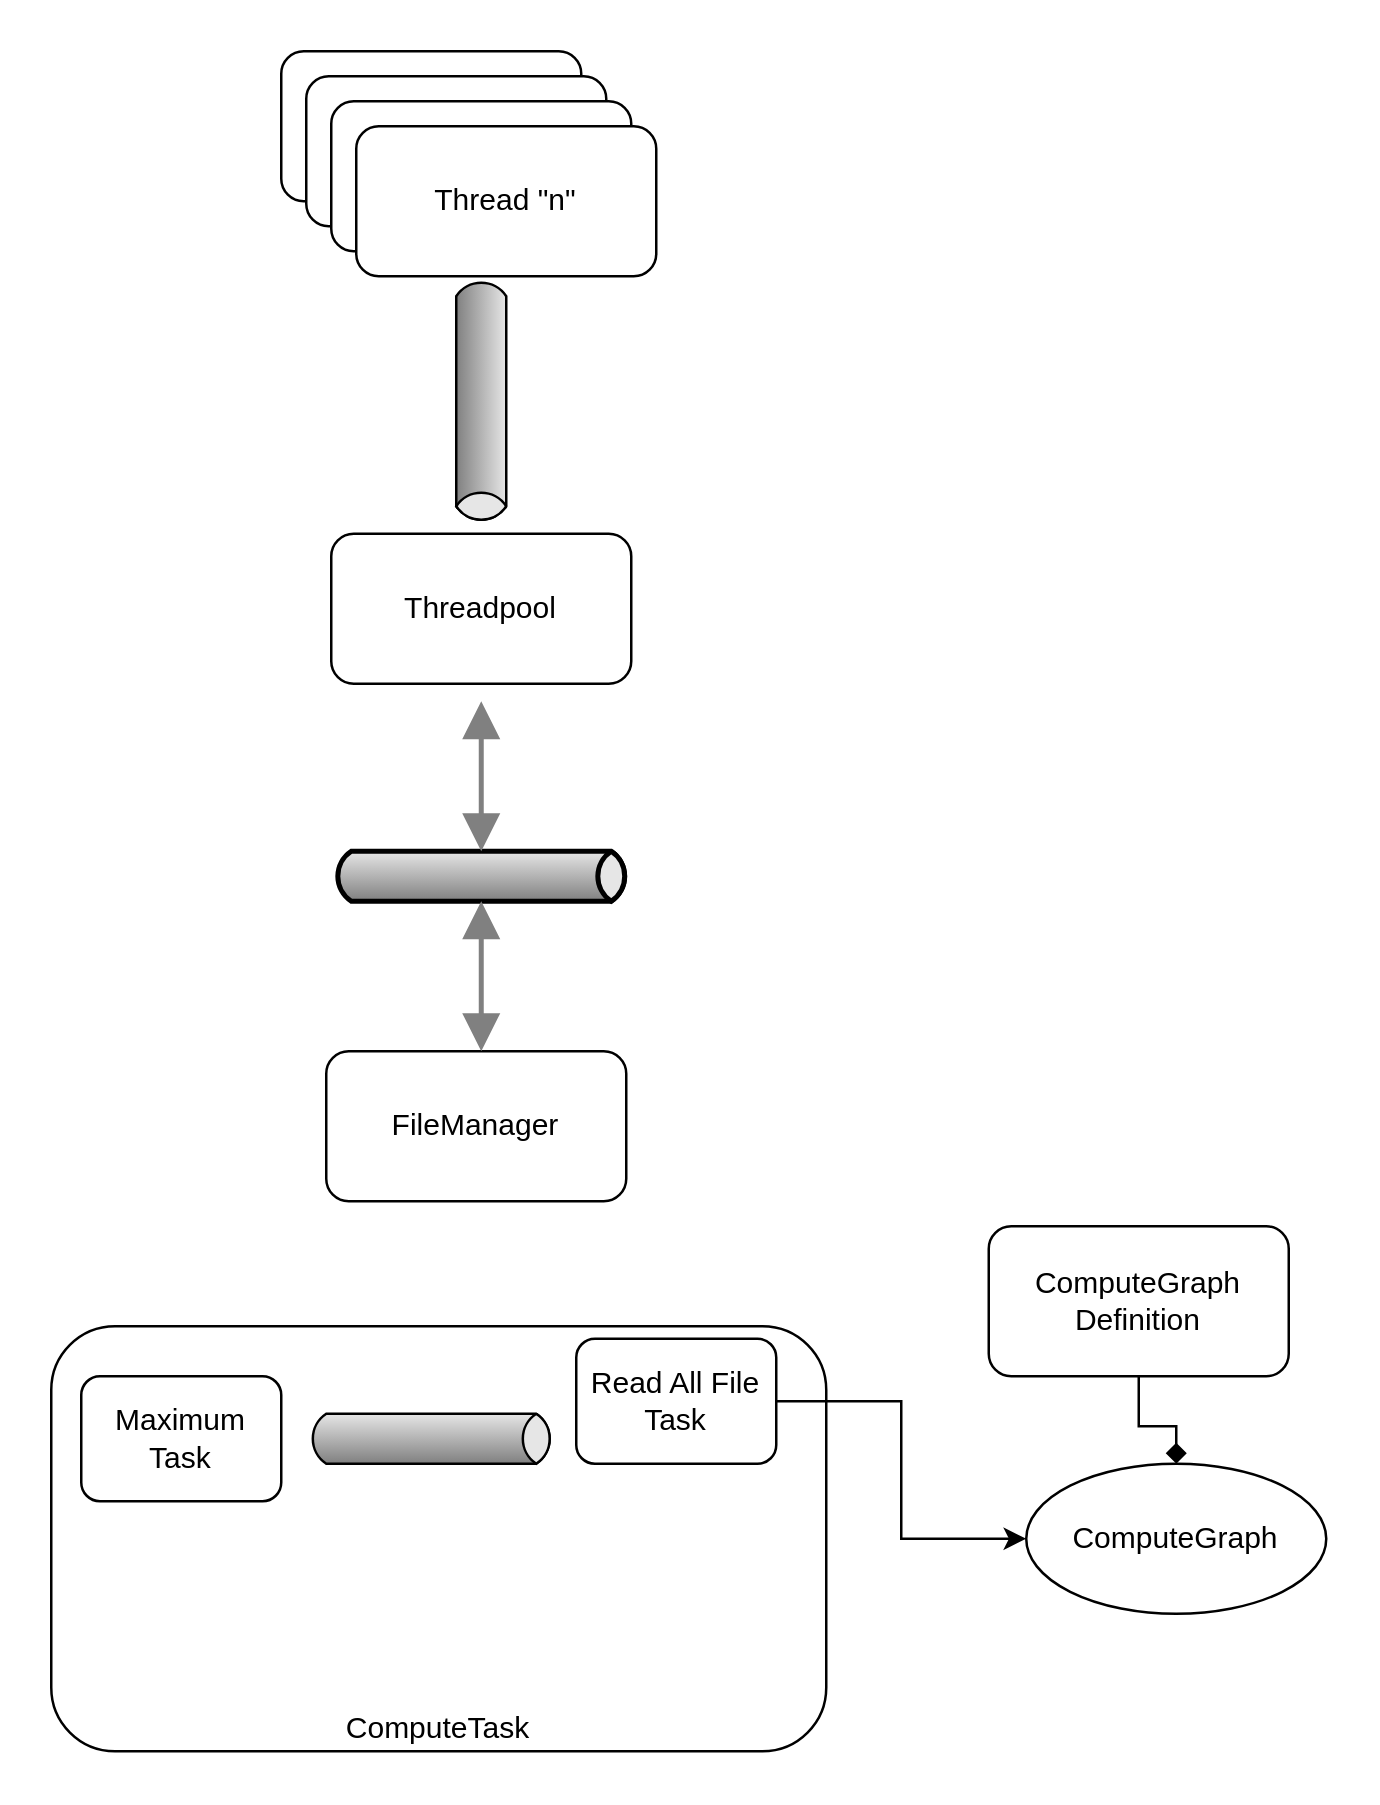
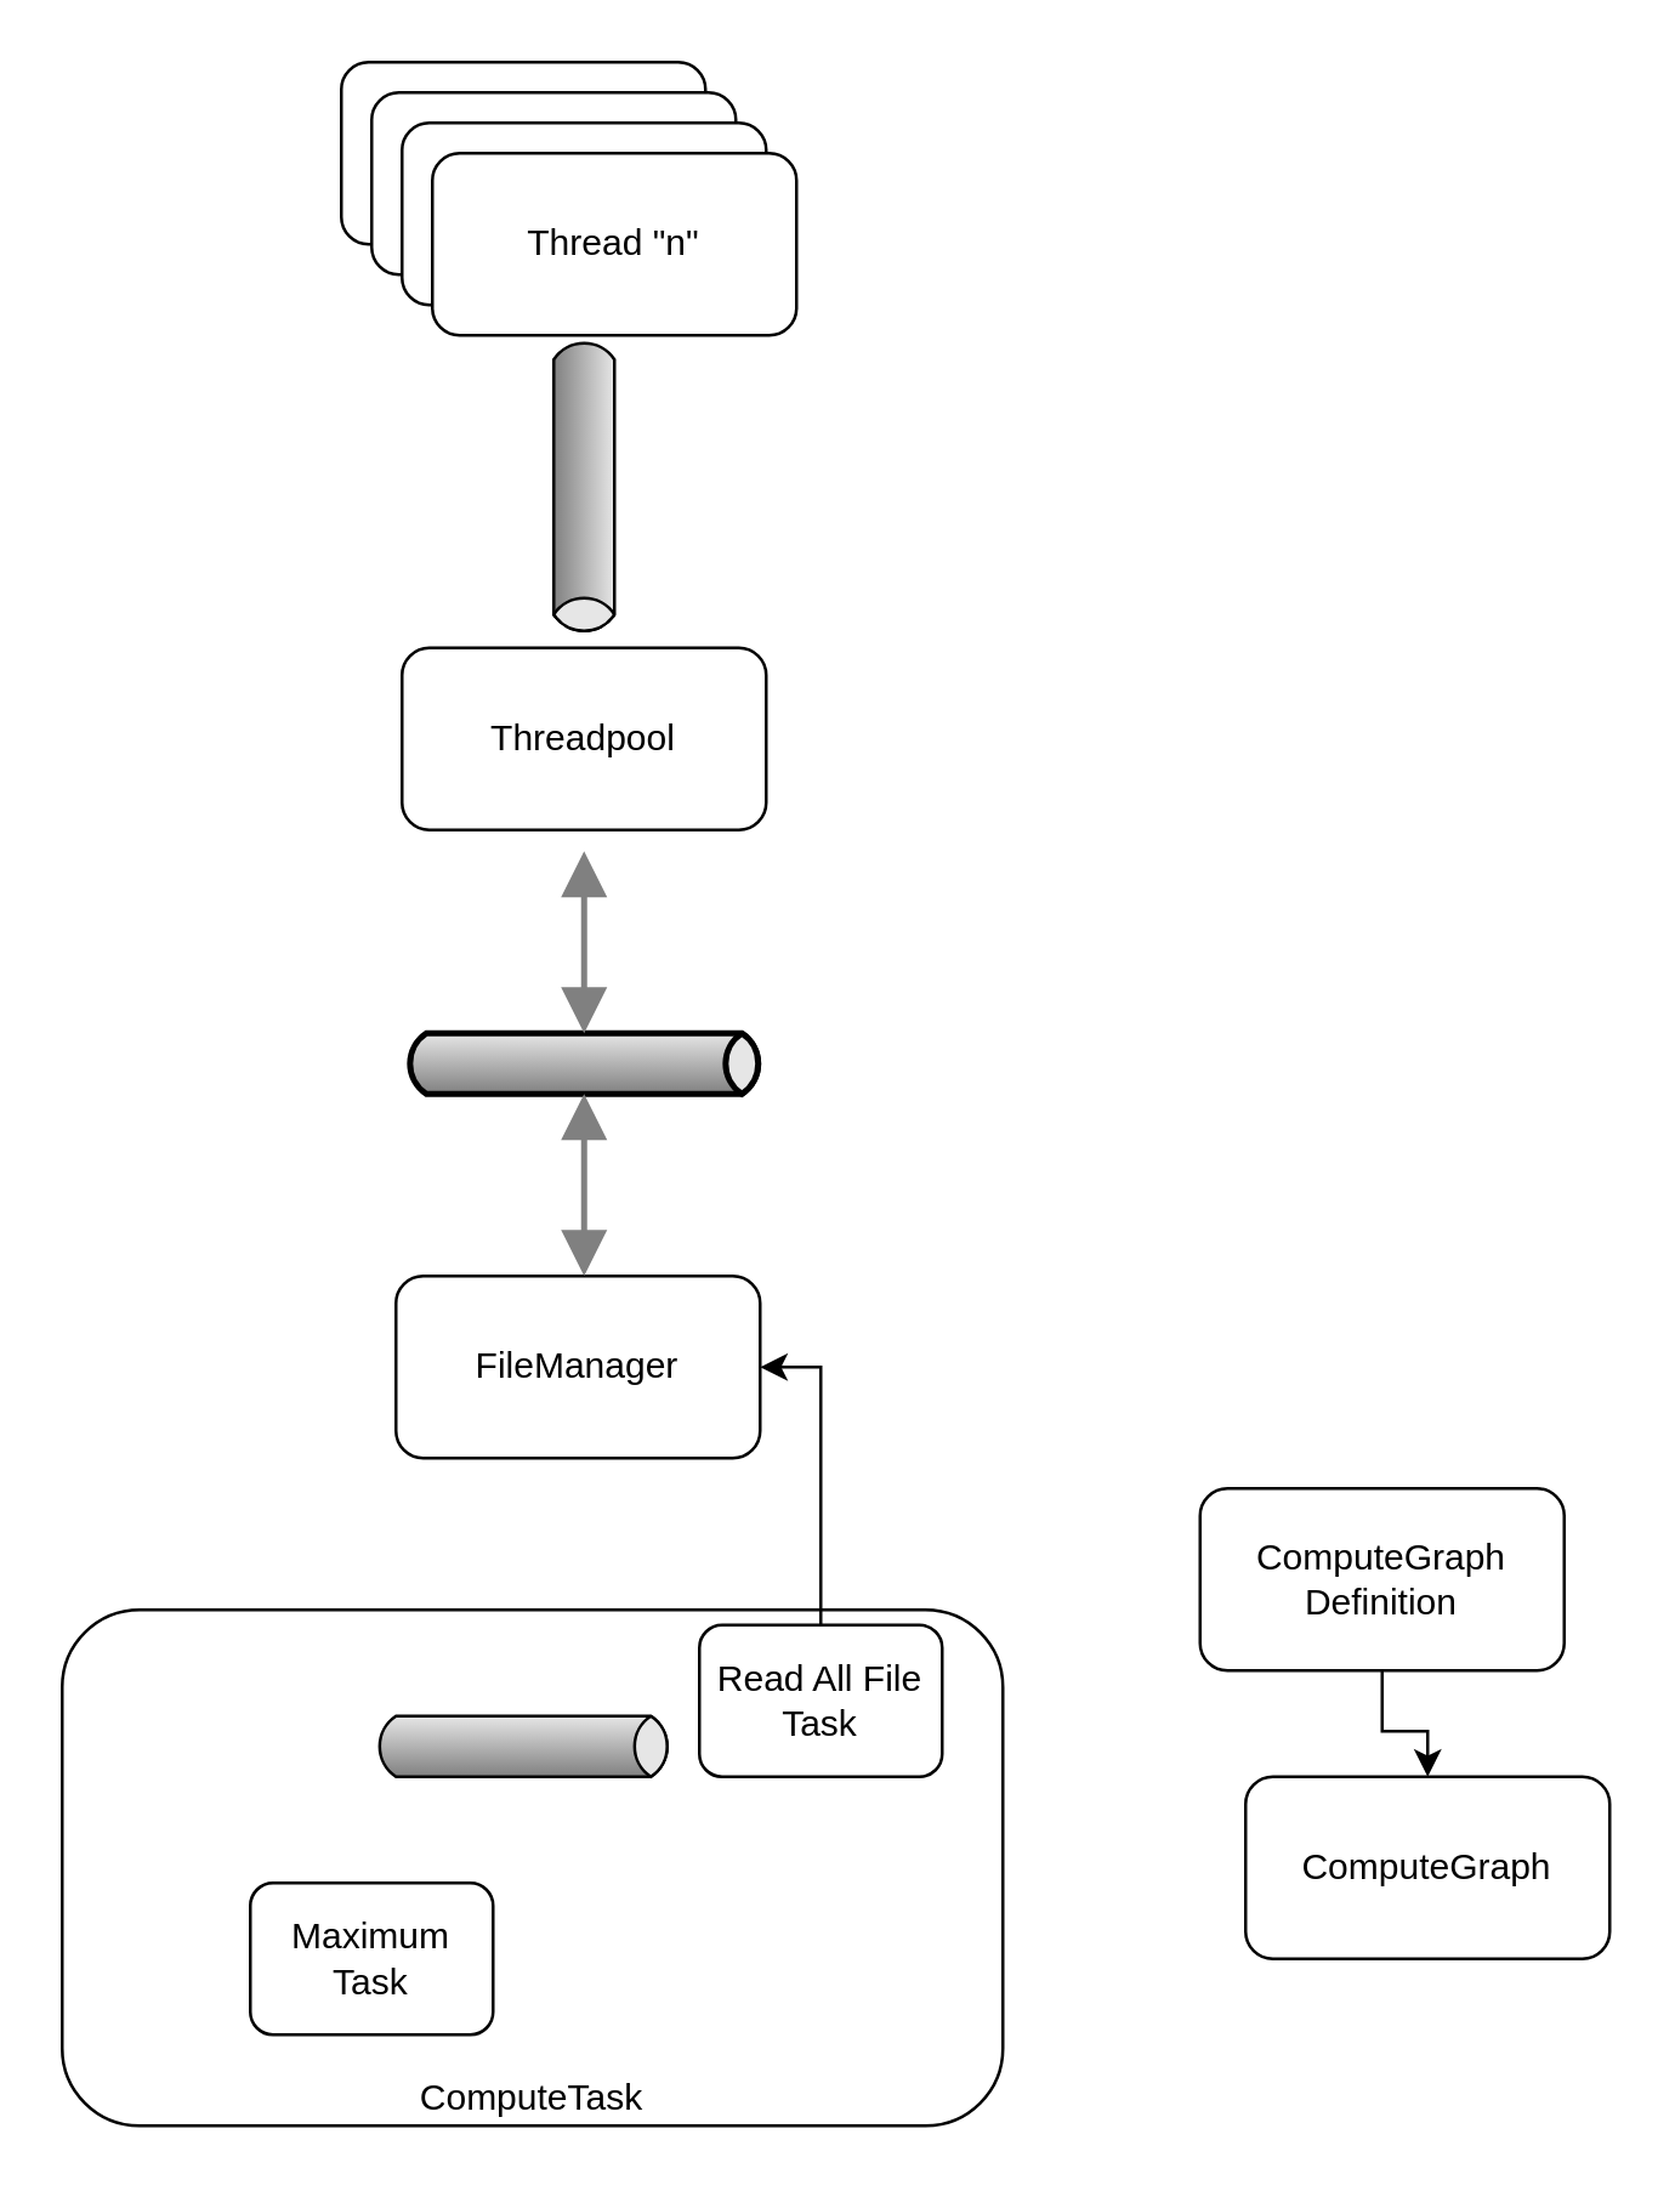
  <mxCell id="0" />
  <mxCell id="1" parent="0" />
  <mxCell id="2" value="" style="strokeWidth=1;outlineConnect=0;dashed=0;align=center;html=1;fontSize=8;shape=mxgraph.eip.messageChannel;verticalLabelPosition=bottom;labelBackgroundColor=#ffffff;verticalAlign=top;rotation=90;" vertex="1" parent="1"><mxGeometry x="142" y="150" width="100" height="20" as="geometry" /></mxCell>
  <mxCell id="3" value="Threadpool" style="rounded=1;whiteSpace=wrap;html=1;" vertex="1" parent="1"><mxGeometry x="132" y="213" width="120" height="60" as="geometry" /></mxCell>
  <mxCell id="4" value="Thread 1" style="rounded=1;whiteSpace=wrap;html=1;" vertex="1" parent="1"><mxGeometry x="112" y="20" width="120" height="60" as="geometry" /></mxCell>
  <mxCell id="5" value="Thread 1" style="rounded=1;whiteSpace=wrap;html=1;" vertex="1" parent="1"><mxGeometry x="122" y="30" width="120" height="60" as="geometry" /></mxCell>
  <mxCell id="6" value="Thread 1" style="rounded=1;whiteSpace=wrap;html=1;" vertex="1" parent="1"><mxGeometry x="132" y="40" width="120" height="60" as="geometry" /></mxCell>
  <mxCell id="7" value="Thread &quot;n&quot;" style="rounded=1;whiteSpace=wrap;html=1;" vertex="1" parent="1"><mxGeometry x="142" y="50" width="120" height="60" as="geometry" /></mxCell>
  <mxCell id="8" value="FileManager" style="rounded=1;whiteSpace=wrap;html=1;" vertex="1" parent="1"><mxGeometry x="130" y="420" width="120" height="60" as="geometry" /></mxCell>
- <mxCell id="9" value="ComputeGraph" style="ellipse;whiteSpace=wrap;html=1;" vertex="1" parent="1"><mxGeometry x="410" y="585" width="120" height="60" as="geometry" /></mxCell>
+ <mxCell id="9" value="ComputeGraph" style="rounded=1;whiteSpace=wrap;html=1;" vertex="1" parent="1"><mxGeometry x="410" y="585" width="120" height="60" as="geometry" /></mxCell>
  <mxCell id="10" value="ComputeTask" style="rounded=1;whiteSpace=wrap;html=1;verticalAlign=bottom;" vertex="1" parent="1"><mxGeometry x="20" y="530" width="310" height="170" as="geometry" /></mxCell>
- <mxCell id="11" style="edgeStyle=orthogonalEdgeStyle;rounded=0;orthogonalLoop=1;jettySize=auto;html=1;" edge="1" parent="1" source="12" target="9"><mxGeometry relative="1" as="geometry" /></mxCell>
+ <mxCell id="11" style="edgeStyle=orthogonalEdgeStyle;rounded=0;orthogonalLoop=1;jettySize=auto;html=1;entryX=1;entryY=0.5;entryDx=0;entryDy=0;" edge="1" parent="1" source="12" target="8"><mxGeometry relative="1" as="geometry" /></mxCell>
  <mxCell id="12" value="Read All File Task" style="rounded=1;whiteSpace=wrap;html=1;" vertex="1" parent="1"><mxGeometry x="230" y="535" width="80" height="50" as="geometry" /></mxCell>
  <mxCell id="13" value="" style="strokeWidth=2;strokeColor=#000000;dashed=0;align=center;html=1;fontSize=8;shape=mxgraph.eip.messageChannel;" vertex="1" parent="1"><mxGeometry x="132" y="340" width="120" height="20" as="geometry" /></mxCell>
  <mxCell id="14" value="" style="edgeStyle=elbowEdgeStyle;strokeWidth=2;rounded=0;endArrow=block;startArrow=block;startSize=10;endSize=10;dashed=0;html=1;strokeColor=#808080;" edge="1" target="13" parent="1"><mxGeometry relative="1" as="geometry"><mxPoint x="192" y="420" as="sourcePoint" /></mxGeometry></mxCell>
  <mxCell id="15" value="" style="edgeStyle=elbowEdgeStyle;strokeWidth=2;rounded=0;endArrow=block;startArrow=block;startSize=10;endSize=10;dashed=0;html=1;strokeColor=#808080;" edge="1" target="13" parent="1"><mxGeometry relative="1" as="geometry"><mxPoint x="192" y="280" as="sourcePoint" /></mxGeometry></mxCell>
- <mxCell id="16" value="Maximum&lt;br&gt;Task" style="rounded=1;whiteSpace=wrap;html=1;" vertex="1" parent="1"><mxGeometry x="32" y="550" width="80" height="50" as="geometry" /></mxCell>
- <mxCell id="17" value="" style="edgeStyle=orthogonalEdgeStyle;rounded=0;orthogonalLoop=1;jettySize=auto;html=1;endArrow=diamond;" edge="1" parent="1" source="18" target="9"><mxGeometry relative="1" as="geometry" /></mxCell>
+ <mxCell id="16" value="Maximum&lt;br&gt;Task" style="rounded=1;whiteSpace=wrap;html=1;" vertex="1" parent="1"><mxGeometry x="82" y="620" width="80" height="50" as="geometry" /></mxCell>
+ <mxCell id="17" value="" style="edgeStyle=orthogonalEdgeStyle;rounded=0;orthogonalLoop=1;jettySize=auto;html=1;" edge="1" parent="1" source="18" target="9"><mxGeometry relative="1" as="geometry" /></mxCell>
  <mxCell id="18" value="ComputeGraph&lt;br&gt;Definition" style="rounded=1;whiteSpace=wrap;html=1;" vertex="1" parent="1"><mxGeometry x="395" y="490" width="120" height="60" as="geometry" /></mxCell>
  <mxCell id="19" value="" style="strokeWidth=1;outlineConnect=0;dashed=0;align=center;html=1;fontSize=8;shape=mxgraph.eip.messageChannel;verticalLabelPosition=bottom;labelBackgroundColor=#ffffff;verticalAlign=top;" vertex="1" parent="1"><mxGeometry x="122" y="565" width="100" height="20" as="geometry" /></mxCell>
